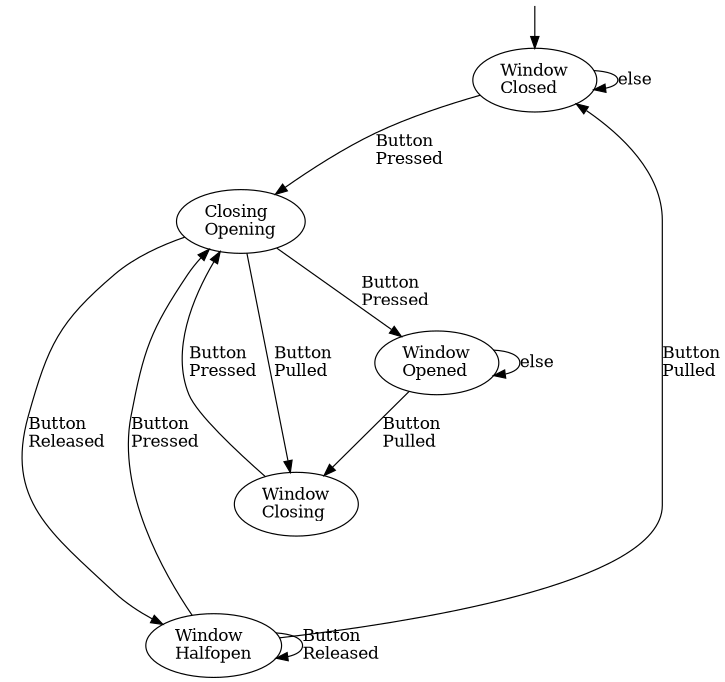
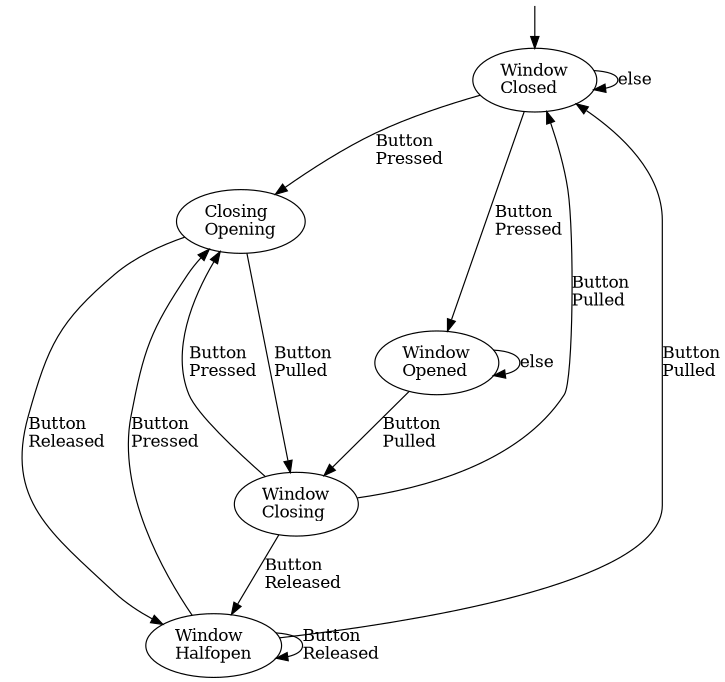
  digraph {
    Reset [height=0 shape=point style=invis width=0]
    n2 [label="Window\lClosed\l"]
    n3 [label="Closing\lOpening\l"]
    n4 [label="Window\lClosing\l"]
    n5 [label="Window\lHalfopen\l"]
    n6 [label="Window\lOpened\l"]
    Reset -> n2
    n2 -> n2 [label=else]
    n2 -> n3 [label="Button\lPressed\l"]
    n3 -> n4 [label="Button\lPulled\l"]
    n3 -> n5 [label="Button\lReleased\l"]
-   n3 -> n6 [label="Button\lPressed\l"]
+   n2 -> n6 [label="Button\lPressed\l"]
+   n4 -> n2 [label="Button\lPulled\l"]
    n4 -> n3 [label="Button\lPressed\l"]
+   n4 -> n5 [label="Button\lReleased\l"]
    n5 -> n2 [label="Button\lPulled\l"]
    n5 -> n3 [label="Button\lPressed\l"]
    n5 -> n5 [label="Button\lReleased\l"]
    n6 -> n4 [label="Button\lPulled\l"]
    n6 -> n6 [label=else]
  }
